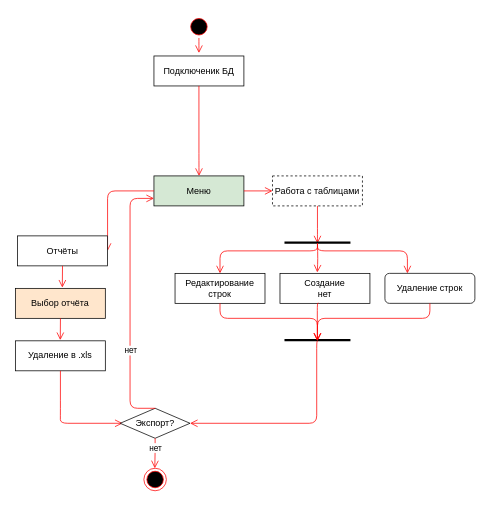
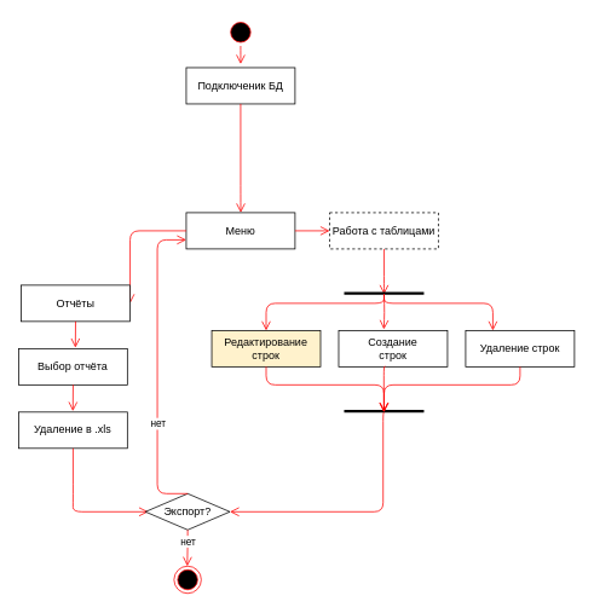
  <mxCell id="0" />
  <mxCell id="1" parent="0" />
  <mxCell id="2" value="" style="ellipse;html=1;shape=startState;fillColor=#000000;strokeColor=#ff0000;" vertex="1" parent="1"><mxGeometry x="249.87" y="20" width="30" height="30" as="geometry" /></mxCell>
  <mxCell id="3" value="" style="edgeStyle=orthogonalEdgeStyle;html=1;verticalAlign=bottom;endArrow=open;endSize=8;strokeColor=#ff0000;exitX=0.5;exitY=1;exitDx=0;exitDy=0;entryX=0.5;entryY=0;entryDx=0;entryDy=0;" edge="1" parent="1" source="2"><mxGeometry relative="1" as="geometry"><mxPoint x="264.87" y="70" as="targetPoint" /><mxPoint x="580.54" y="50" as="sourcePoint" /></mxGeometry></mxCell>
  <mxCell id="4" value="Подключеник БД" style="rounded=0;whiteSpace=wrap;html=1;" vertex="1" parent="1"><mxGeometry x="204.87" y="74" width="120" height="40" as="geometry" /></mxCell>
  <mxCell id="5" value="" style="edgeStyle=orthogonalEdgeStyle;html=1;verticalAlign=bottom;endArrow=open;endSize=8;strokeColor=#ff0000;exitX=0.5;exitY=1;exitDx=0;exitDy=0;" edge="1" parent="1" source="4"><mxGeometry relative="1" as="geometry"><mxPoint x="265" y="234" as="targetPoint" /><mxPoint x="274.7" y="124" as="sourcePoint" /><Array as="points"><mxPoint x="265" y="214" /><mxPoint x="265" y="214" /></Array></mxGeometry></mxCell>
- <mxCell id="6" value="Меню" style="rounded=0;whiteSpace=wrap;html=1;fillColor=#d5e8d4;" vertex="1" parent="1"><mxGeometry x="204.87" y="234" width="120" height="40" as="geometry" /></mxCell>
+ <mxCell id="6" value="Меню" style="rounded=0;whiteSpace=wrap;html=1;" vertex="1" parent="1"><mxGeometry x="204.87" y="234" width="120" height="40" as="geometry" /></mxCell>
  <mxCell id="7" value="" style="edgeStyle=orthogonalEdgeStyle;html=1;verticalAlign=bottom;endArrow=open;endSize=8;strokeColor=#ff0000;exitX=0;exitY=0.5;exitDx=0;exitDy=0;" edge="1" parent="1" source="6"><mxGeometry relative="1" as="geometry"><mxPoint x="143" y="334" as="targetPoint" /><mxPoint x="264.53" y="274" as="sourcePoint" /><Array as="points"><mxPoint x="143" y="254" /></Array></mxGeometry></mxCell>
  <mxCell id="8" value="Отчёты" style="rounded=0;whiteSpace=wrap;html=1;" vertex="1" parent="1"><mxGeometry x="23" y="314" width="120" height="40" as="geometry" /></mxCell>
  <mxCell id="9" value="" style="edgeStyle=orthogonalEdgeStyle;html=1;verticalAlign=bottom;endArrow=open;endSize=8;strokeColor=#ff0000;exitX=1;exitY=0.5;exitDx=0;exitDy=0;entryX=0;entryY=0.5;entryDx=0;entryDy=0;" edge="1" parent="1" source="6" target="21"><mxGeometry relative="1" as="geometry"><mxPoint x="363" y="344" as="targetPoint" /><mxPoint x="274.53" y="284" as="sourcePoint" /><Array as="points"><mxPoint x="325" y="254" /><mxPoint x="325" y="254" /></Array></mxGeometry></mxCell>
- <mxCell id="10" value="Выбор отчёта" style="rounded=0;whiteSpace=wrap;html=1;fillColor=#ffe6cc;" vertex="1" parent="1"><mxGeometry x="20" y="384" width="120" height="40" as="geometry" /></mxCell>
+ <mxCell id="10" value="Выбор отчёта" style="rounded=0;whiteSpace=wrap;html=1;" vertex="1" parent="1"><mxGeometry x="20" y="384" width="120" height="40" as="geometry" /></mxCell>
  <mxCell id="11" value="" style="edgeStyle=orthogonalEdgeStyle;html=1;verticalAlign=bottom;endArrow=open;endSize=8;strokeColor=#ff0000;exitX=0.5;exitY=1;exitDx=0;exitDy=0;entryX=0.522;entryY=-0.026;entryDx=0;entryDy=0;entryPerimeter=0;" edge="1" parent="1" target="10"><mxGeometry relative="1" as="geometry"><mxPoint x="82.88" y="374" as="targetPoint" /><mxPoint x="82.88" y="354" as="sourcePoint" /><Array as="points"><mxPoint x="83" y="354" /></Array></mxGeometry></mxCell>
  <mxCell id="12" value="" style="edgeStyle=orthogonalEdgeStyle;html=1;verticalAlign=bottom;endArrow=open;endSize=8;strokeColor=#ff0000;exitX=0.5;exitY=1;exitDx=0;exitDy=0;entryX=0.522;entryY=-0.026;entryDx=0;entryDy=0;entryPerimeter=0;" edge="1" parent="1"><mxGeometry relative="1" as="geometry"><mxPoint x="79.9" y="452.96" as="targetPoint" /><mxPoint x="80.14" y="424" as="sourcePoint" /><Array as="points"><mxPoint x="80.26" y="424" /></Array></mxGeometry></mxCell>
  <mxCell id="13" value="Удаление в .xls" style="rounded=0;whiteSpace=wrap;html=1;" vertex="1" parent="1"><mxGeometry x="20" y="454" width="120" height="40" as="geometry" /></mxCell>
  <mxCell id="14" value="" style="edgeStyle=orthogonalEdgeStyle;html=1;verticalAlign=bottom;endArrow=open;endSize=8;strokeColor=#ff0000;exitX=0.5;exitY=1;exitDx=0;exitDy=0;" edge="1" parent="1"><mxGeometry relative="1" as="geometry"><mxPoint x="163" y="564" as="targetPoint" /><mxPoint x="80.12" y="494" as="sourcePoint" /><Array as="points"><mxPoint x="80" y="544" /><mxPoint x="80" y="544" /></Array></mxGeometry></mxCell>
  <mxCell id="15" value="Экспорт?" style="rhombus;whiteSpace=wrap;html=1;" vertex="1" parent="1"><mxGeometry x="159.87" y="544" width="93.13" height="40" as="geometry" /></mxCell>
  <mxCell id="16" value="" style="edgeStyle=orthogonalEdgeStyle;html=1;verticalAlign=bottom;endArrow=open;endSize=8;strokeColor=#ff0000;exitX=0.5;exitY=1;exitDx=0;exitDy=0;" edge="1" parent="1" source="15"><mxGeometry relative="1" as="geometry"><mxPoint x="206" y="624" as="targetPoint" /><mxPoint x="90.12" y="504" as="sourcePoint" /><Array as="points"><mxPoint x="206" y="604" /><mxPoint x="206" y="644" /></Array></mxGeometry></mxCell>
  <mxCell id="17" value="нет" style="edgeLabel;html=1;align=center;verticalAlign=middle;resizable=0;points=[];" vertex="1" connectable="0" parent="16"><mxGeometry x="-0.355" relative="1" as="geometry"><mxPoint as="offset" /></mxGeometry></mxCell>
  <mxCell id="18" value="" style="ellipse;html=1;shape=endState;fillColor=#000000;strokeColor=#ff0000;" vertex="1" parent="1"><mxGeometry x="191.43" y="624" width="30" height="30" as="geometry" /></mxCell>
  <mxCell id="19" value="" style="edgeStyle=orthogonalEdgeStyle;html=1;verticalAlign=bottom;endArrow=open;endSize=8;strokeColor=#ff0000;exitX=0.5;exitY=0;exitDx=0;exitDy=0;entryX=0;entryY=0.75;entryDx=0;entryDy=0;" edge="1" parent="1" source="15" target="6"><mxGeometry relative="1" as="geometry"><mxPoint x="253" y="604" as="targetPoint" /><mxPoint x="253.435" y="564" as="sourcePoint" /><Array as="points"><mxPoint x="173" y="544" /><mxPoint x="173" y="264" /></Array></mxGeometry></mxCell>
  <mxCell id="20" value="нет" style="edgeLabel;html=1;align=center;verticalAlign=middle;resizable=0;points=[];" vertex="1" connectable="0" parent="19"><mxGeometry x="-0.355" relative="1" as="geometry"><mxPoint as="offset" /></mxGeometry></mxCell>
  <mxCell id="21" value="Работа с таблицами" style="rounded=0;whiteSpace=wrap;html=1;dashed=1;" vertex="1" parent="1"><mxGeometry x="363" y="234" width="120" height="40" as="geometry" /></mxCell>
  <mxCell id="22" value="" style="edgeStyle=orthogonalEdgeStyle;html=1;verticalAlign=bottom;endArrow=open;endSize=8;strokeColor=#ff0000;exitX=0.5;exitY=1;exitDx=0;exitDy=0;" edge="1" parent="1" source="21"><mxGeometry relative="1" as="geometry"><mxPoint x="423" y="324" as="targetPoint" /><mxPoint x="334.87" y="264" as="sourcePoint" /><Array as="points"><mxPoint x="423" y="314" /></Array></mxGeometry></mxCell>
  <mxCell id="23" value="" style="line;strokeWidth=3;fillColor=none;align=left;verticalAlign=middle;spacingTop=-1;spacingLeft=3;spacingRight=3;rotatable=0;labelPosition=right;points=[];portConstraint=eastwest;" vertex="1" parent="1"><mxGeometry x="379" y="314" width="88" height="18" as="geometry" /></mxCell>
  <mxCell id="24" value="" style="edgeStyle=orthogonalEdgeStyle;html=1;verticalAlign=bottom;endArrow=open;endSize=8;strokeColor=#ff0000;entryX=0.25;entryY=0;entryDx=0;entryDy=0;" edge="1" parent="1" target="27"><mxGeometry relative="1" as="geometry"><mxPoint y="334" as="targetPoint" x="433" /><mxPoint x="423" y="324" as="sourcePoint" /><Array as="points"><mxPoint x="423" y="324" /><mxPoint x="423" y="334" /><mxPoint x="543" y="334" /></Array></mxGeometry></mxCell>
- <mxCell id="25" value="Редактирование&lt;br&gt;строк" style="rounded=0;whiteSpace=wrap;html=1;" vertex="1" parent="1"><mxGeometry x="233" y="364" width="120" height="40" as="geometry" /></mxCell>
- <mxCell id="26" value="Создание&lt;br&gt;нет" style="rounded=0;whiteSpace=wrap;html=1;" vertex="1" parent="1"><mxGeometry x="373" y="364" width="120" height="40" as="geometry" /></mxCell>
- <mxCell id="27" value="Удаление строк" style="whiteSpace=wrap;html=1;rounded=1;" vertex="1" parent="1"><mxGeometry x="513" y="364" width="120" height="40" as="geometry" /></mxCell>
+ <mxCell id="25" value="Редактирование&lt;br&gt;строк" style="rounded=0;whiteSpace=wrap;html=1;fillColor=#fff2cc;" vertex="1" parent="1"><mxGeometry x="233" y="364" width="120" height="40" as="geometry" /></mxCell>
+ <mxCell id="26" value="Создание&lt;br&gt;строк" style="rounded=0;whiteSpace=wrap;html=1;" vertex="1" parent="1"><mxGeometry x="373" y="364" width="120" height="40" as="geometry" /></mxCell>
+ <mxCell id="27" value="Удаление строк" style="rounded=0;whiteSpace=wrap;html=1;" vertex="1" parent="1"><mxGeometry x="513" y="364" width="120" height="40" as="geometry" /></mxCell>
  <mxCell id="28" value="" style="edgeStyle=orthogonalEdgeStyle;html=1;verticalAlign=bottom;endArrow=open;endSize=8;strokeColor=#ff0000;entryX=0.415;entryY=-0.032;entryDx=0;entryDy=0;entryPerimeter=0;" edge="1" parent="1" target="26"><mxGeometry relative="1" as="geometry"><mxPoint x="543" y="364" as="targetPoint" /><mxPoint x="423" y="324" as="sourcePoint" /><Array as="points" /></mxGeometry></mxCell>
  <mxCell id="29" value="" style="edgeStyle=orthogonalEdgeStyle;html=1;verticalAlign=bottom;endArrow=open;endSize=8;strokeColor=#ff0000;entryX=0.5;entryY=0;entryDx=0;entryDy=0;" edge="1" parent="1" target="25"><mxGeometry relative="1" as="geometry"><mxPoint x="543" y="364" as="targetPoint" /><mxPoint x="423" y="324" as="sourcePoint" /><Array as="points"><mxPoint x="423" y="334" /><mxPoint x="293" y="334" /></Array></mxGeometry></mxCell>
  <mxCell id="30" value="" style="line;strokeWidth=3;fillColor=none;align=left;verticalAlign=middle;spacingTop=-1;spacingLeft=3;spacingRight=3;rotatable=0;labelPosition=right;points=[];portConstraint=eastwest;" vertex="1" parent="1"><mxGeometry x="379" y="444" width="88" height="18" as="geometry" /></mxCell>
  <mxCell id="31" value="" style="edgeStyle=orthogonalEdgeStyle;html=1;verticalAlign=bottom;endArrow=open;endSize=8;strokeColor=#ff0000;entryX=0.5;entryY=0;entryDx=0;entryDy=0;exitX=0.5;exitY=1;exitDx=0;exitDy=0;" edge="1" parent="1" source="27"><mxGeometry relative="1" as="geometry"><mxPoint x="423" y="454" as="targetPoint" /><mxPoint x="553" y="414" as="sourcePoint" /><Array as="points"><mxPoint x="573" y="424" /><mxPoint x="423" y="424" /></Array></mxGeometry></mxCell>
  <mxCell id="32" value="" style="edgeStyle=orthogonalEdgeStyle;html=1;verticalAlign=bottom;endArrow=open;endSize=8;strokeColor=#ff0000;entryX=0.25;entryY=0;entryDx=0;entryDy=0;exitX=0.5;exitY=1;exitDx=0;exitDy=0;" edge="1" parent="1" source="25"><mxGeometry relative="1" as="geometry"><mxPoint x="423" y="454" as="targetPoint" /><mxPoint x="303" y="414" as="sourcePoint" /><Array as="points"><mxPoint x="293" y="424" /><mxPoint x="423" y="424" /></Array></mxGeometry></mxCell>
  <mxCell id="33" value="" style="edgeStyle=orthogonalEdgeStyle;html=1;verticalAlign=bottom;endArrow=open;endSize=8;strokeColor=#ff0000;entryX=0.415;entryY=-0.032;entryDx=0;entryDy=0;entryPerimeter=0;exitX=0.428;exitY=0.99;exitDx=0;exitDy=0;exitPerimeter=0;" edge="1" parent="1" source="26"><mxGeometry relative="1" as="geometry"><mxPoint x="422.8" y="454" as="targetPoint" /><mxPoint x="423" y="415.28" as="sourcePoint" /><Array as="points"><mxPoint x="423" y="404" /></Array></mxGeometry></mxCell>
  <mxCell id="34" value="" style="edgeStyle=orthogonalEdgeStyle;html=1;verticalAlign=bottom;endArrow=open;endSize=8;strokeColor=#ff0000;entryX=1;entryY=0.5;entryDx=0;entryDy=0;exitX=0.428;exitY=0.99;exitDx=0;exitDy=0;exitPerimeter=0;" edge="1" parent="1" target="15"><mxGeometry relative="1" as="geometry"><mxPoint x="422.22" y="504.42" as="targetPoint" /><mxPoint x="423.78" y="454.02" as="sourcePoint" /><Array as="points"><mxPoint x="422" y="454" /><mxPoint x="422" y="564" /></Array></mxGeometry></mxCell>
